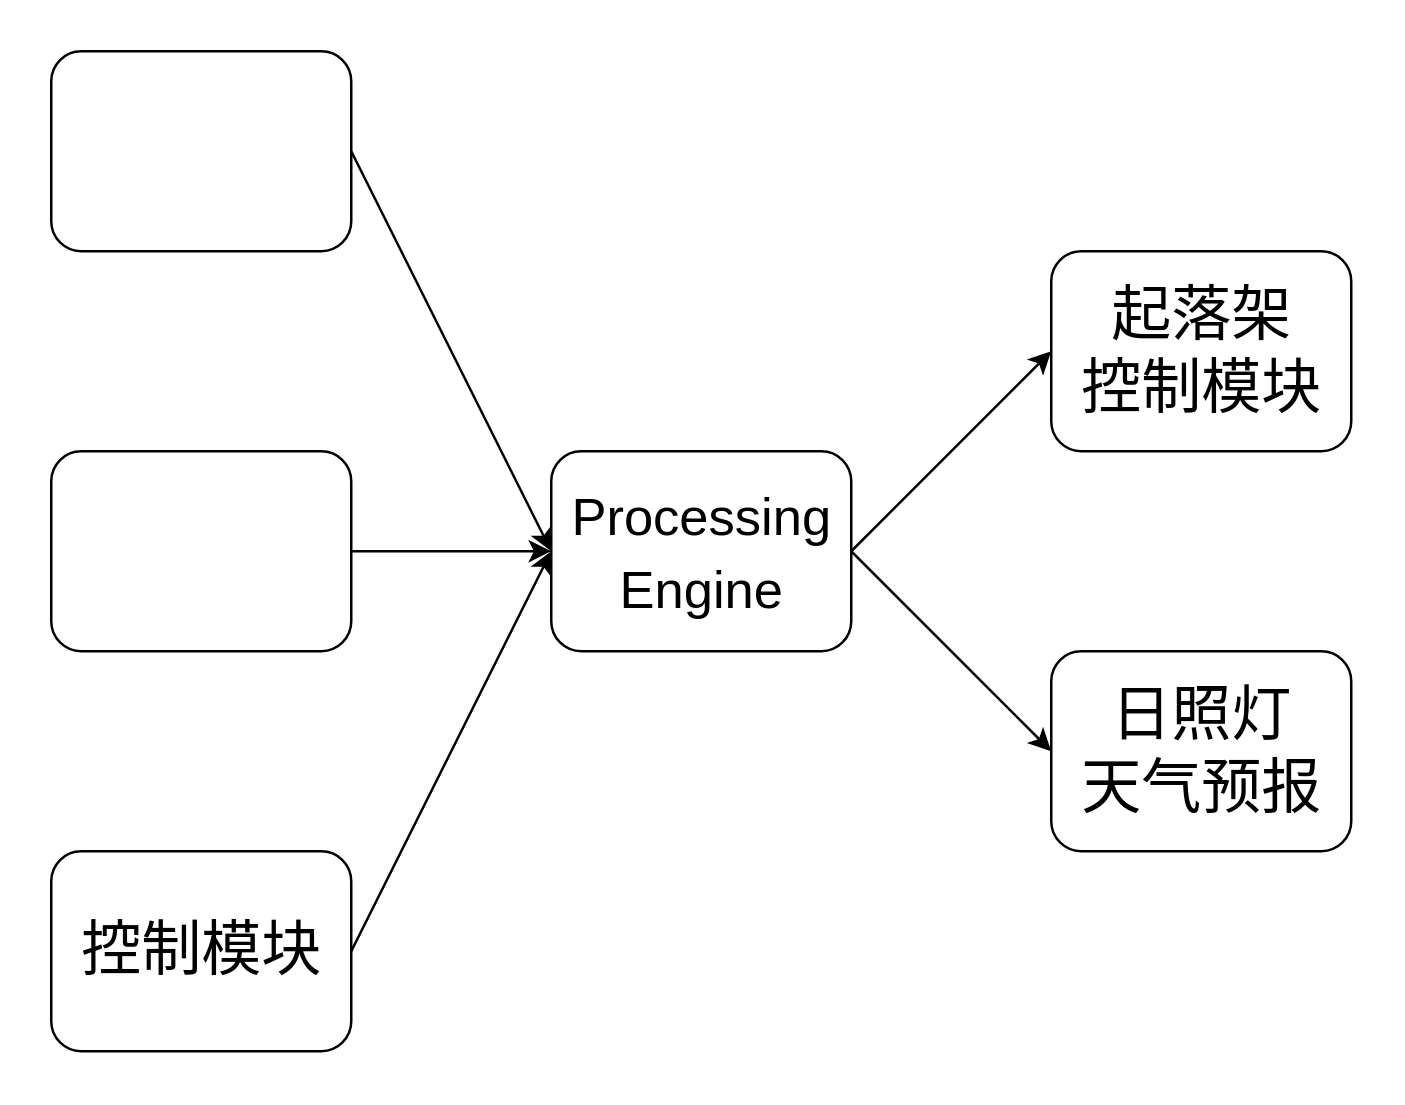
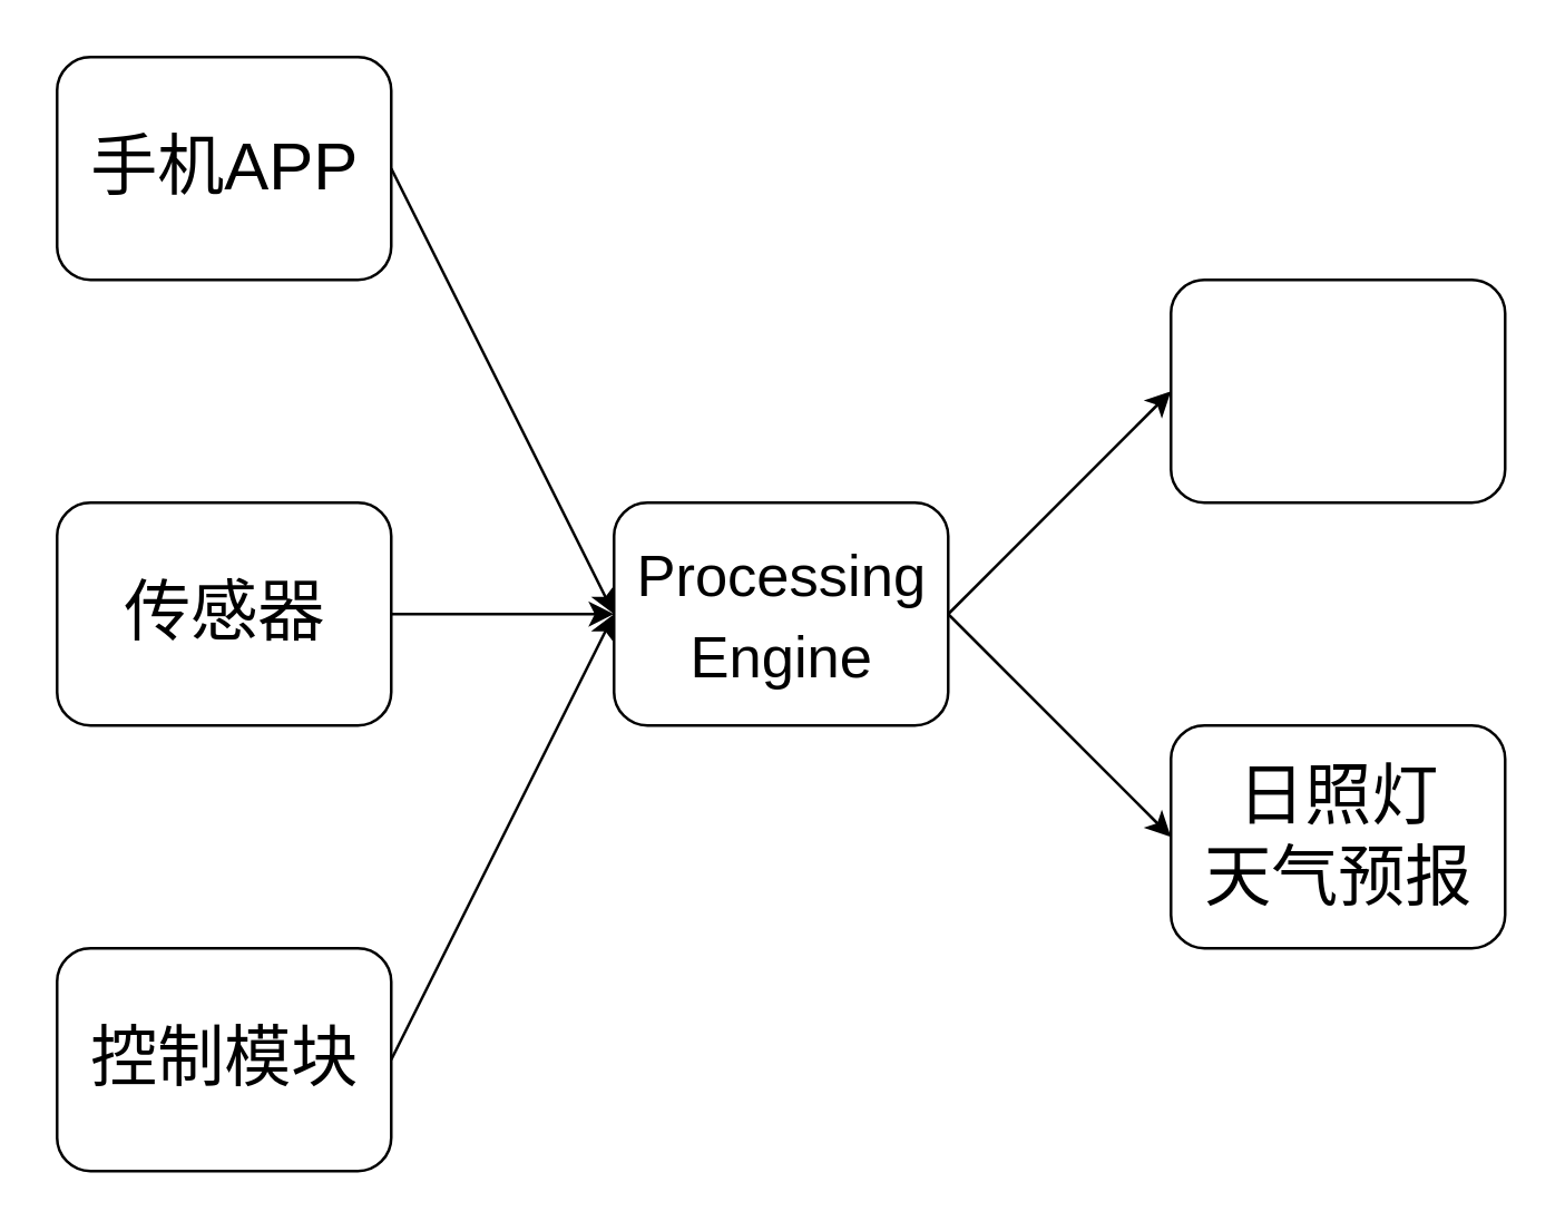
  <mxCell id="0" />
  <mxCell id="1" parent="0" />
  <mxCell id="2" value="" style="rounded=1;whiteSpace=wrap;html=1;" vertex="1" parent="1"><mxGeometry x="20" y="180" width="120" height="80" as="geometry" /></mxCell>
+ <mxCell id="3" value="传感器" style="text;strokeColor=none;fillColor=none;html=1;fontSize=24;fontStyle=0;verticalAlign=middle;align=center;" vertex="1" parent="1"><mxGeometry x="30" y="200" width="100" height="40" as="geometry" /></mxCell>
  <mxCell id="4" value="" style="rounded=1;whiteSpace=wrap;html=1;" vertex="1" parent="1"><mxGeometry x="20" y="340" width="120" height="80" as="geometry" /></mxCell>
  <mxCell id="5" value="控制模块" style="text;strokeColor=none;fillColor=none;html=1;fontSize=24;fontStyle=0;verticalAlign=middle;align=center;" vertex="1" parent="1"><mxGeometry x="30" y="360" width="100" height="40" as="geometry" /></mxCell>
  <mxCell id="6" value="" style="rounded=1;whiteSpace=wrap;html=1;" vertex="1" parent="1"><mxGeometry x="220" y="180" width="120" height="80" as="geometry" /></mxCell>
  <mxCell id="7" value="&lt;font style=&quot;font-size: 21px;&quot;&gt;Processing&lt;br&gt;Engine&lt;/font&gt;" style="text;strokeColor=none;fillColor=none;html=1;fontSize=24;fontStyle=0;verticalAlign=middle;align=center;" vertex="1" parent="1"><mxGeometry x="230" y="200" width="100" height="40" as="geometry" /></mxCell>
  <mxCell id="8" value="" style="rounded=1;whiteSpace=wrap;html=1;" vertex="1" parent="1"><mxGeometry x="20" y="20" width="120" height="80" as="geometry" /></mxCell>
+ <mxCell id="9" value="手机APP" style="text;strokeColor=none;fillColor=none;html=1;fontSize=24;fontStyle=0;verticalAlign=middle;align=center;" vertex="1" parent="1"><mxGeometry x="30" y="40" width="100" height="40" as="geometry" /></mxCell>
  <mxCell id="10" value="" style="endArrow=classic;html=1;rounded=0;exitX=1;exitY=0.5;exitDx=0;exitDy=0;entryX=0;entryY=0.5;entryDx=0;entryDy=0;" edge="1" parent="1" source="8" target="6"><mxGeometry width="50" height="50" relative="1" as="geometry"><mxPoint x="280" y="330" as="sourcePoint" /><mxPoint x="330" y="280" as="targetPoint" /></mxGeometry></mxCell>
  <mxCell id="11" value="" style="endArrow=classic;html=1;rounded=0;exitX=1;exitY=0.5;exitDx=0;exitDy=0;entryX=0;entryY=0.5;entryDx=0;entryDy=0;" edge="1" parent="1" source="2" target="6"><mxGeometry width="50" height="50" relative="1" as="geometry"><mxPoint x="280" y="330" as="sourcePoint" /><mxPoint x="330" y="280" as="targetPoint" /></mxGeometry></mxCell>
  <mxCell id="12" value="" style="endArrow=classic;html=1;rounded=0;exitX=1;exitY=0.5;exitDx=0;exitDy=0;entryX=0;entryY=0.5;entryDx=0;entryDy=0;" edge="1" parent="1" source="4" target="6"><mxGeometry width="50" height="50" relative="1" as="geometry"><mxPoint x="280" y="330" as="sourcePoint" /><mxPoint x="330" y="280" as="targetPoint" /></mxGeometry></mxCell>
  <mxCell id="13" value="" style="rounded=1;whiteSpace=wrap;html=1;" vertex="1" parent="1"><mxGeometry x="420" y="100" width="120" height="80" as="geometry" /></mxCell>
- <mxCell id="14" value="起落架&lt;br&gt;控制模块" style="text;strokeColor=none;fillColor=none;html=1;fontSize=24;fontStyle=0;verticalAlign=middle;align=center;" vertex="1" parent="1"><mxGeometry x="430" y="120" width="100" height="40" as="geometry" /></mxCell>
  <mxCell id="15" value="" style="rounded=1;whiteSpace=wrap;html=1;" vertex="1" parent="1"><mxGeometry x="420" y="260" width="120" height="80" as="geometry" /></mxCell>
  <mxCell id="16" value="日照灯&lt;br&gt;天气预报" style="text;strokeColor=none;fillColor=none;html=1;fontSize=24;fontStyle=0;verticalAlign=middle;align=center;" vertex="1" parent="1"><mxGeometry x="430" y="280" width="100" height="40" as="geometry" /></mxCell>
  <mxCell id="17" value="" style="endArrow=classic;html=1;rounded=0;entryX=0;entryY=0.5;entryDx=0;entryDy=0;exitX=1;exitY=0.5;exitDx=0;exitDy=0;" edge="1" parent="1" source="6" target="13"><mxGeometry width="50" height="50" relative="1" as="geometry"><mxPoint x="380" y="330" as="sourcePoint" /><mxPoint x="430" y="280" as="targetPoint" /></mxGeometry></mxCell>
  <mxCell id="18" value="" style="endArrow=classic;html=1;rounded=0;entryX=0;entryY=0.5;entryDx=0;entryDy=0;" edge="1" parent="1" target="15"><mxGeometry width="50" height="50" relative="1" as="geometry"><mxPoint x="340" y="220" as="sourcePoint" /><mxPoint x="430" y="280" as="targetPoint" /></mxGeometry></mxCell>
